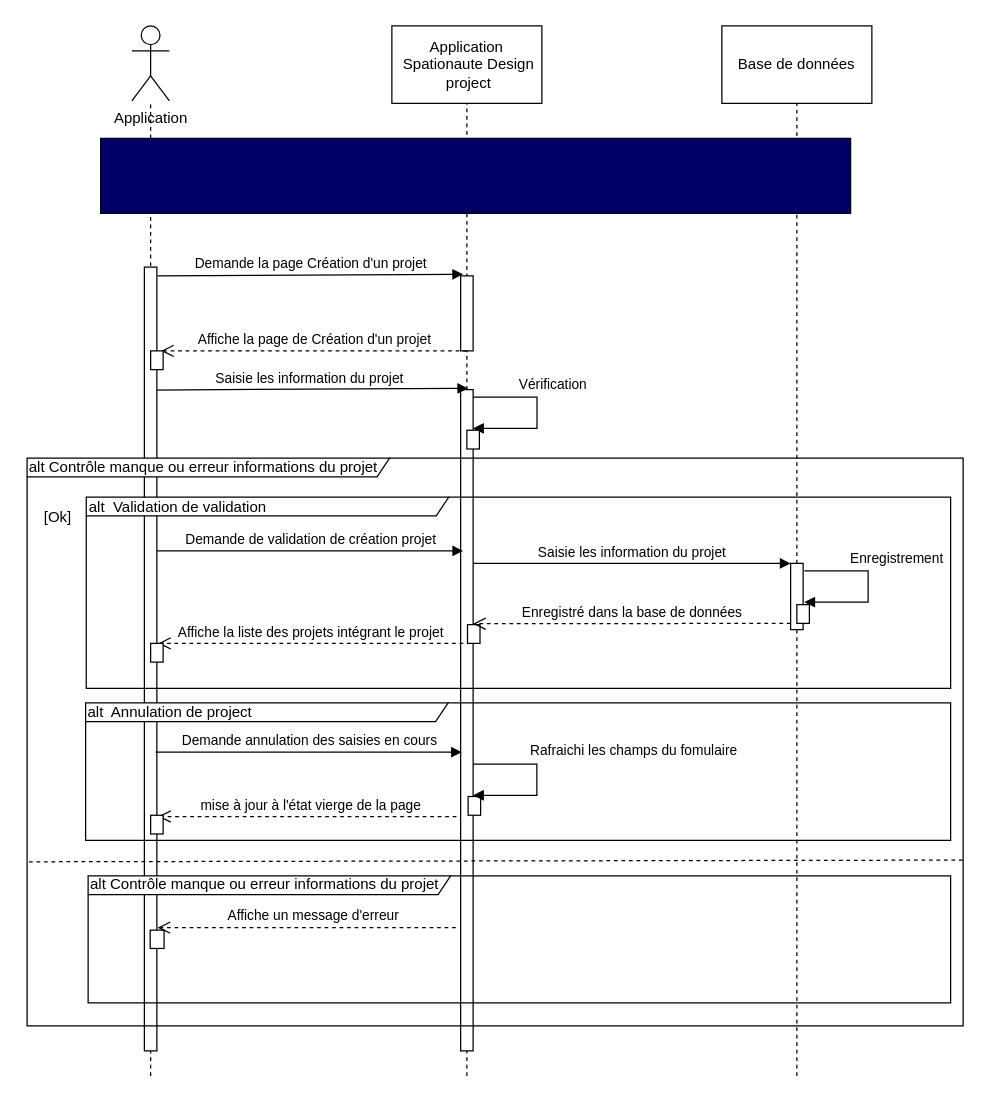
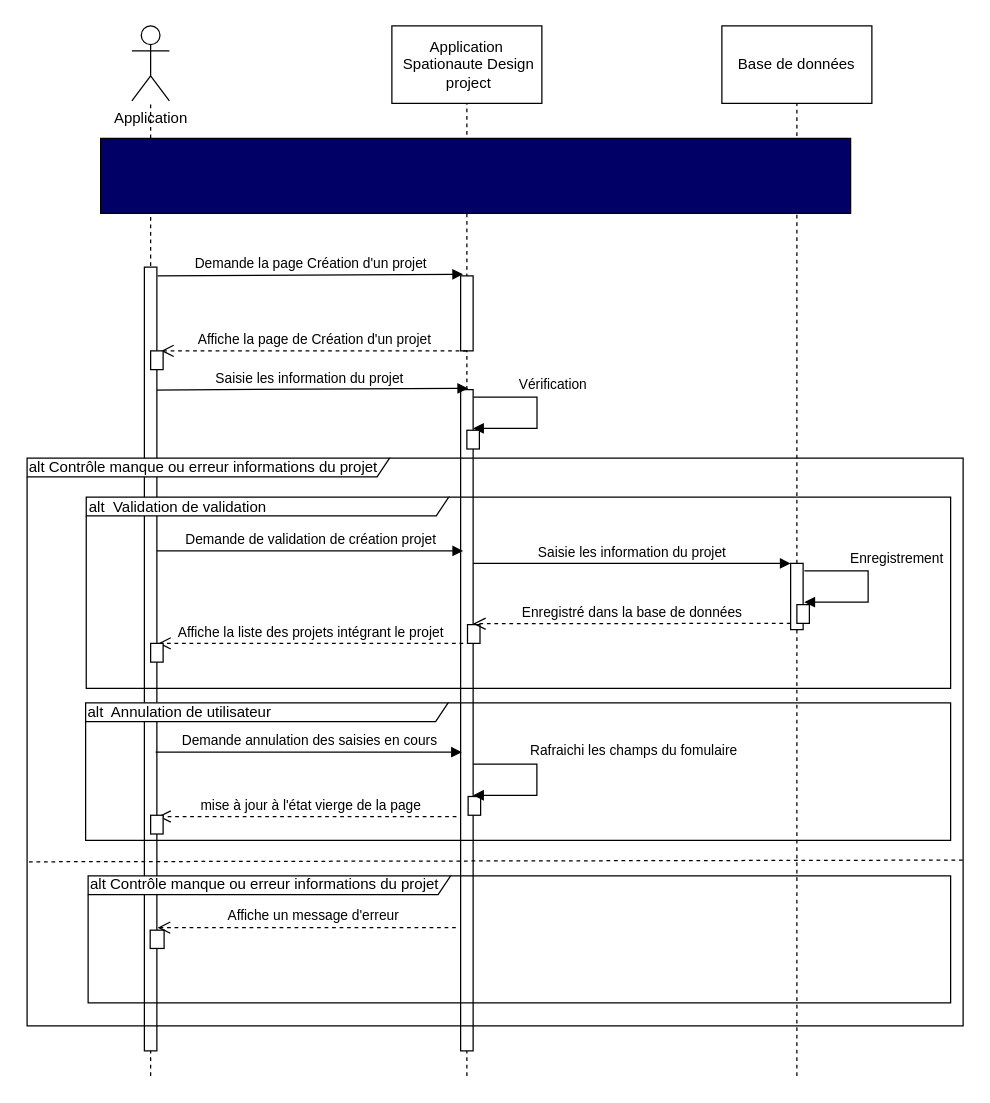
  <mxCell id="0" />
  <mxCell id="1" parent="0" />
  <mxCell id="2" value="mise à jour à l'état vierge de la page" style="html=1;verticalAlign=bottom;endArrow=open;dashed=1;endSize=8;entryX=0.535;entryY=0.001;entryDx=0;entryDy=0;entryPerimeter=0;" edge="1" parent="1"><mxGeometry x="661.65" y="672.5" as="geometry"><mxPoint x="126" y="652.515" as="targetPoint" /><mxPoint x="370.65" y="652.5" as="sourcePoint" /></mxGeometry></mxCell>
  <mxCell id="3" value="" style="html=1;points=[];perimeter=orthogonalPerimeter;" vertex="1" parent="1"><mxGeometry x="368" y="311" width="10" height="529" as="geometry" /></mxCell>
  <mxCell id="4" value="Saisie les information du projet" style="html=1;verticalAlign=bottom;endArrow=block;exitX=0.558;exitY=-0.005;exitDx=0;exitDy=0;exitPerimeter=0;" edge="1" parent="1"><mxGeometry relative="1" as="geometry"><mxPoint x="120" y="311.31" as="sourcePoint" /><mxPoint x="374" y="310" as="targetPoint" /></mxGeometry></mxCell>
  <mxCell id="5" value="Application" style="shape=umlActor;verticalLabelPosition=bottom;verticalAlign=top;html=1;" parent="1" vertex="1"><mxGeometry x="105" y="20" width="30" height="60" as="geometry" /></mxCell>
  <mxCell id="6" value="" style="align=right;verticalAlign=top;spacingRight=2;" parent="1" vertex="1"><mxGeometry x="313" y="20" width="120" height="62" as="geometry" /></mxCell>
  <mxCell id="7" value="Application&lt;br&gt;&amp;nbsp;Spationaute Design&lt;br&gt;&amp;nbsp;project" style="text;html=1;strokeColor=none;fillColor=none;align=center;verticalAlign=middle;spacingLeft=4;spacingRight=4;overflow=hidden;rotatable=0;points=[[0,0.5],[1,0.5]];portConstraint=eastwest;resizeWidth=1;" parent="6" vertex="1"><mxGeometry y="1" width="120" height="60" relative="1" as="geometry"><mxPoint y="-61" as="offset" /></mxGeometry></mxCell>
  <mxCell id="8" value="" style="endArrow=none;dashed=1;html=1;entryX=0.5;entryY=1;entryDx=0;entryDy=0;" parent="1" source="3" target="6" edge="1"><mxGeometry width="50" height="50" relative="1" as="geometry"><mxPoint x="373" y="750" as="sourcePoint" /><mxPoint x="369" y="280" as="targetPoint" /></mxGeometry></mxCell>
  <mxCell id="9" value="" style="endArrow=none;dashed=1;html=1;" parent="1" target="5" edge="1"><mxGeometry width="50" height="50" relative="1" as="geometry"><mxPoint x="120" y="860" as="sourcePoint" /><mxPoint x="125" y="180" as="targetPoint" /></mxGeometry></mxCell>
  <mxCell id="10" value="" style="html=1;points=[];perimeter=orthogonalPerimeter;" parent="1" vertex="1"><mxGeometry x="115" y="213" width="10" height="627" as="geometry" /></mxCell>
  <mxCell id="11" value="" style="html=1;points=[];perimeter=orthogonalPerimeter;" parent="1" vertex="1"><mxGeometry x="368" y="220" width="10" height="60" as="geometry" /></mxCell>
  <mxCell id="12" value="Demande la page Création d'un projet" style="html=1;verticalAlign=bottom;endArrow=block;entryX=0.196;entryY=0.079;exitX=0.558;exitY=-0.005;exitDx=0;exitDy=0;exitPerimeter=0;entryDx=0;entryDy=0;entryPerimeter=0;" parent="1" edge="1"><mxGeometry relative="1" as="geometry"><mxPoint x="125.58" y="220" as="sourcePoint" /><mxPoint x="369.96" y="218.69" as="targetPoint" /></mxGeometry></mxCell>
  <mxCell id="13" value="" style="endArrow=none;dashed=1;html=1;" parent="1" edge="1" target="15" source="42"><mxGeometry width="50" height="50" relative="1" as="geometry"><mxPoint x="637" y="940" as="sourcePoint" /><mxPoint x="562" y="171" as="targetPoint" /></mxGeometry></mxCell>
  <mxCell id="14" value="" style="align=right;verticalAlign=top;spacingRight=2;" parent="1" vertex="1"><mxGeometry x="577" y="20" width="120" height="62" as="geometry" /></mxCell>
  <mxCell id="15" value="Base de données" style="text;html=1;strokeColor=none;fillColor=none;align=center;verticalAlign=middle;spacingLeft=4;spacingRight=4;overflow=hidden;rotatable=0;points=[[0,0.5],[1,0.5]];portConstraint=eastwest;resizeWidth=1;" parent="14" vertex="1"><mxGeometry y="1" width="120" height="60" relative="1" as="geometry"><mxPoint y="-61" as="offset" /></mxGeometry></mxCell>
  <mxCell id="16" value="" style="rounded=0;whiteSpace=wrap;html=1;fillColor=#000066;" vertex="1" parent="1"><mxGeometry x="80" y="110" width="600" height="60" as="geometry" /></mxCell>
  <mxCell id="17" value="Affiche la page de Création d'un projet" style="html=1;verticalAlign=bottom;endArrow=open;dashed=1;endSize=8;entryX=0.535;entryY=0.001;entryDx=0;entryDy=0;entryPerimeter=0;" parent="1" edge="1"><mxGeometry x="664" y="300" as="geometry"><mxPoint x="128.35" y="280.015" as="targetPoint" /><mxPoint x="373" y="280" as="sourcePoint" /></mxGeometry></mxCell>
  <mxCell id="18" value="" style="html=1;points=[];perimeter=orthogonalPerimeter;" vertex="1" parent="1"><mxGeometry x="120" y="280" width="10" height="15" as="geometry" /></mxCell>
  <mxCell id="19" value="" style="endArrow=none;dashed=1;html=1;entryX=0.5;entryY=1;entryDx=0;entryDy=0;" edge="1" parent="1" target="3"><mxGeometry width="50" height="50" relative="1" as="geometry"><mxPoint x="373" y="860" as="sourcePoint" /><mxPoint x="373" y="82" as="targetPoint" /></mxGeometry></mxCell>
  <mxCell id="20" value="Vérification" style="edgeStyle=orthogonalEdgeStyle;html=1;align=left;spacingLeft=2;endArrow=block;rounded=0;exitX=0.47;exitY=0.215;exitDx=0;exitDy=0;exitPerimeter=0;" edge="1" parent="1"><mxGeometry x="-0.497" y="10" relative="1" as="geometry"><mxPoint x="378" y="317" as="sourcePoint" /><Array as="points"><mxPoint x="429.1" y="316.5" /><mxPoint x="429.1" y="341.5" /></Array><mxPoint x="378" y="342" as="targetPoint" /><mxPoint x="1" as="offset" /></mxGeometry></mxCell>
  <mxCell id="21" value="Demande de validation de création projet" style="html=1;verticalAlign=bottom;endArrow=block;" edge="1" parent="1"><mxGeometry relative="1" as="geometry"><mxPoint x="125" y="440" as="sourcePoint" /><mxPoint x="370" y="440" as="targetPoint" /></mxGeometry></mxCell>
  <mxCell id="22" value="" style="endArrow=none;dashed=1;html=1;" edge="1" parent="1" target="42"><mxGeometry width="50" height="50" relative="1" as="geometry"><mxPoint x="637" y="860" as="sourcePoint" /><mxPoint x="637" y="81" as="targetPoint" /></mxGeometry></mxCell>
  <mxCell id="23" value="" style="html=1;points=[];perimeter=orthogonalPerimeter;" vertex="1" parent="1"><mxGeometry x="373" y="343.5" width="10" height="15" as="geometry" /></mxCell>
  <mxCell id="24" value="" style="group" vertex="1" connectable="0" parent="1"><mxGeometry x="70" y="700" width="690" height="101.5" as="geometry" /></mxCell>
  <mxCell id="25" value="" style="group" vertex="1" connectable="0" parent="24"><mxGeometry width="690" height="101.5" as="geometry" /></mxCell>
  <mxCell id="26" value="alt Contrôle manque ou erreur informations du projet" style="shape=umlFrame;whiteSpace=wrap;html=1;width=290;height=15;align=left;" parent="25" vertex="1"><mxGeometry width="690.0" height="101.5" as="geometry" /></mxCell>
  <mxCell id="27" value="" style="html=1;points=[];perimeter=orthogonalPerimeter;" vertex="1" parent="25"><mxGeometry x="49.645" y="43.428" width="11.129" height="14.639" as="geometry" /></mxCell>
  <mxCell id="28" value="Affiche un message d'erreur" style="html=1;verticalAlign=bottom;endArrow=open;dashed=1;endSize=8;entryX=0.535;entryY=0.001;entryDx=0;entryDy=0;entryPerimeter=0;exitX=0.435;exitY=0.428;exitDx=0;exitDy=0;exitPerimeter=0;" edge="1" parent="25"><mxGeometry as="geometry"><mxPoint x="55.599" y="41.443" as="targetPoint" /><mxPoint x="294.15" y="41.442" as="sourcePoint" /><mxPoint x="5" as="offset" /></mxGeometry></mxCell>
  <mxCell id="29" value="" style="group" vertex="1" connectable="0" parent="1"><mxGeometry x="20" y="380" width="750" height="440" as="geometry" /></mxCell>
  <mxCell id="30" value="alt Contrôle manque ou erreur informations du projet" style="shape=umlFrame;whiteSpace=wrap;html=1;width=290;height=15;align=left;" vertex="1" parent="29"><mxGeometry x="1.17" y="-14.194" width="748.83" height="454.194" as="geometry" /></mxCell>
  <mxCell id="31" value="" style="endArrow=none;dashed=1;html=1;entryX=1;entryY=0.708;entryDx=0;entryDy=0;entryPerimeter=0;exitX=0.002;exitY=0.711;exitDx=0;exitDy=0;exitPerimeter=0;" parent="29" target="30" edge="1" source="30"><mxGeometry width="50" height="50" relative="1" as="geometry"><mxPoint x="1.17" y="109.329" as="sourcePoint" /><mxPoint x="752.34" y="109.215" as="targetPoint" /></mxGeometry></mxCell>
- <mxCell id="32" value="[Ok]" style="text;html=1;strokeColor=none;fillColor=none;align=center;verticalAlign=middle;whiteSpace=wrap;rounded=0;" vertex="1" parent="29"><mxGeometry x="4.507" y="18.452" width="42.254" height="28.387" as="geometry" /></mxCell>
- <mxCell id="33" value="alt&amp;nbsp; Annulation de project" style="shape=umlFrame;whiteSpace=wrap;html=1;width=290;height=15;align=left;" vertex="1" parent="1"><mxGeometry x="68" y="561.5" width="692" height="110" as="geometry" /></mxCell>
+ <mxCell id="33" value="alt&amp;nbsp; Annulation de utilisateur" style="shape=umlFrame;whiteSpace=wrap;html=1;width=290;height=15;align=left;" vertex="1" parent="1"><mxGeometry x="68" y="561.5" width="692" height="110" as="geometry" /></mxCell>
  <mxCell id="34" value="Demande annulation des saisies en cours" style="html=1;verticalAlign=bottom;endArrow=block;" edge="1" parent="1"><mxGeometry x="110" y="532" as="geometry"><mxPoint x="124" y="601" as="sourcePoint" /><mxPoint x="369" y="601" as="targetPoint" /></mxGeometry></mxCell>
  <mxCell id="35" value="" style="html=1;points=[];perimeter=orthogonalPerimeter;" vertex="1" parent="1"><mxGeometry x="374" y="636.5" width="10" height="15" as="geometry" /></mxCell>
  <mxCell id="36" value="Rafraichi les champs du fomulaire" style="edgeStyle=orthogonalEdgeStyle;html=1;align=left;spacingLeft=2;endArrow=block;rounded=0;exitX=0.47;exitY=0.215;exitDx=0;exitDy=0;exitPerimeter=0;" edge="1" parent="1"><mxGeometry as="geometry"><mxPoint x="378" y="610.5" as="sourcePoint" /><Array as="points"><mxPoint x="429" y="610.5" /><mxPoint x="429" y="635.5" /></Array><mxPoint x="378" y="635.5" as="targetPoint" /><mxPoint x="42" y="-23" as="offset" /></mxGeometry></mxCell>
  <mxCell id="37" value="" style="html=1;points=[];perimeter=orthogonalPerimeter;" vertex="1" parent="1"><mxGeometry x="120" y="651.5" width="10" height="15" as="geometry" /></mxCell>
  <mxCell id="38" value="alt&amp;nbsp; Validation de validation" style="shape=umlFrame;whiteSpace=wrap;html=1;width=290;height=15;align=left;" vertex="1" parent="1"><mxGeometry x="68.5" y="397" width="691.5" height="153" as="geometry" /></mxCell>
  <mxCell id="39" value="" style="group" vertex="1" connectable="0" parent="1"><mxGeometry x="120" y="450" width="574" height="79" as="geometry" /></mxCell>
  <mxCell id="40" value="Affiche la liste des projets intégrant le projet" style="html=1;verticalAlign=bottom;endArrow=open;dashed=1;endSize=8;" edge="1" parent="39"><mxGeometry x="60.08" y="67" as="geometry"><mxPoint x="6" y="64" as="targetPoint" /><mxPoint x="250.08" y="64" as="sourcePoint" /></mxGeometry></mxCell>
  <mxCell id="41" value="Saisie les information du projet" style="html=1;verticalAlign=bottom;endArrow=block;" edge="1" parent="39"><mxGeometry relative="1" as="geometry"><mxPoint x="258" as="sourcePoint" /><mxPoint x="512" as="targetPoint" /></mxGeometry></mxCell>
  <mxCell id="42" value="" style="html=1;points=[];perimeter=orthogonalPerimeter;" vertex="1" parent="39"><mxGeometry x="512" width="10" height="53" as="geometry" /></mxCell>
  <mxCell id="43" value="" style="html=1;points=[];perimeter=orthogonalPerimeter;" parent="39" vertex="1"><mxGeometry x="253.5" y="49" width="10" height="15" as="geometry" /></mxCell>
  <mxCell id="44" value="Enregistré dans la base de données" style="html=1;verticalAlign=bottom;endArrow=open;dashed=1;endSize=8;entryX=0.242;entryY=-0.181;entryDx=0;entryDy=0;entryPerimeter=0;" parent="39" edge="1"><mxGeometry x="322" y="51" as="geometry"><mxPoint x="257.92" y="48.285" as="targetPoint" /><mxPoint x="512" y="48" as="sourcePoint" /></mxGeometry></mxCell>
  <mxCell id="45" value="Enregistrement" style="edgeStyle=orthogonalEdgeStyle;html=1;align=left;spacingLeft=2;endArrow=block;rounded=0;exitX=0.47;exitY=0.215;exitDx=0;exitDy=0;exitPerimeter=0;" edge="1" parent="39"><mxGeometry x="-0.497" y="10" relative="1" as="geometry"><mxPoint x="523" y="6" as="sourcePoint" /><Array as="points"><mxPoint x="574" y="6" /><mxPoint x="574" y="31" /></Array><mxPoint x="523" y="31" as="targetPoint" /><mxPoint x="1" as="offset" /></mxGeometry></mxCell>
  <mxCell id="46" value="" style="html=1;points=[];perimeter=orthogonalPerimeter;" vertex="1" parent="39"><mxGeometry y="64" width="10" height="15" as="geometry" /></mxCell>
  <mxCell id="47" value="" style="html=1;points=[];perimeter=orthogonalPerimeter;" vertex="1" parent="39"><mxGeometry x="517" y="33" width="10" height="15" as="geometry" /></mxCell>
